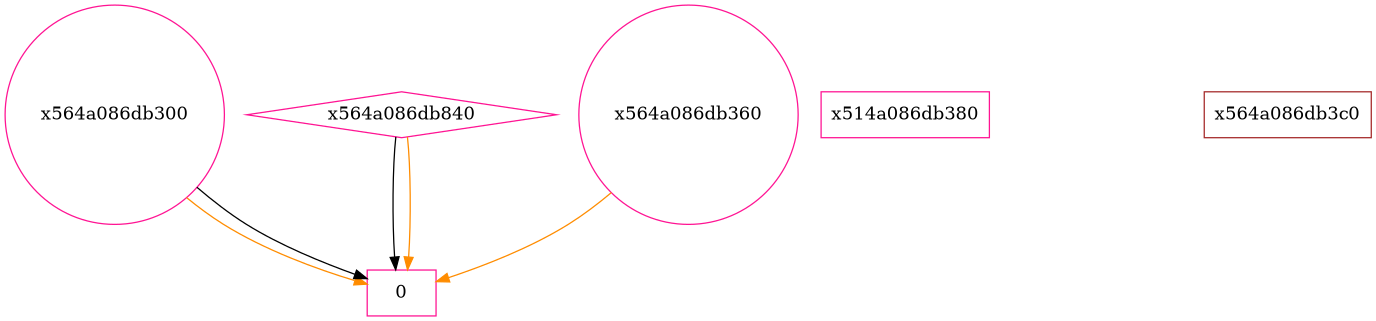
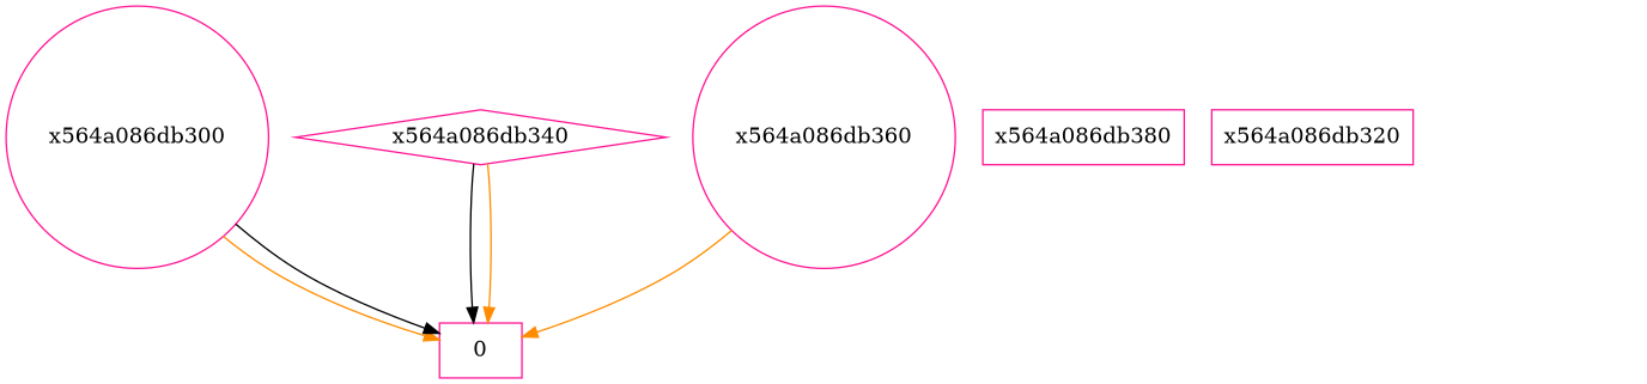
  digraph {
    node [color=deeppink shape=box]
    edge [color=darkorange]
    x564a086db300 [shape=circle]
    0
-   x564a086db380 [label=x514a086db380]
-   x564a086db340 [shape=diamond label=x564a086db840]
+   x564a086db380
+   x564a086db340 [shape=diamond]
+   x564a086db320
    x564a086db360 [shape=circle]
-   x564a086db3c0 [color=brown]
    x564a086db300 -> 0
    x564a086db300 -> 0 [color=black]
    x564a086db340 -> 0 [color=black]
    x564a086db340 -> 0
    x564a086db360 -> 0
  }
